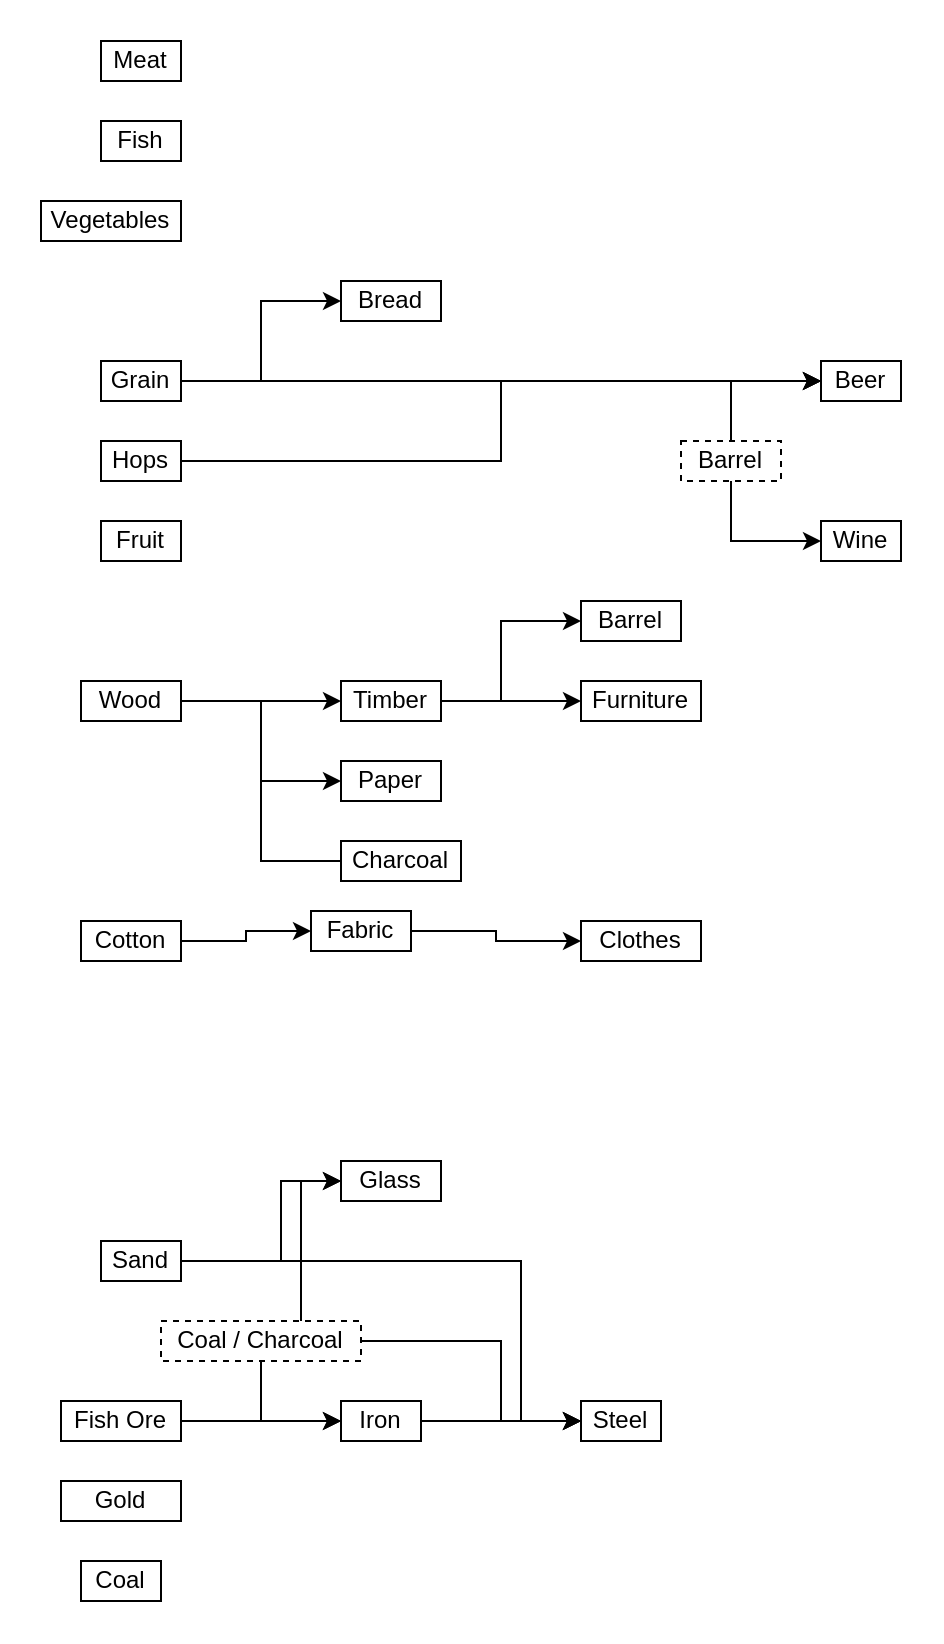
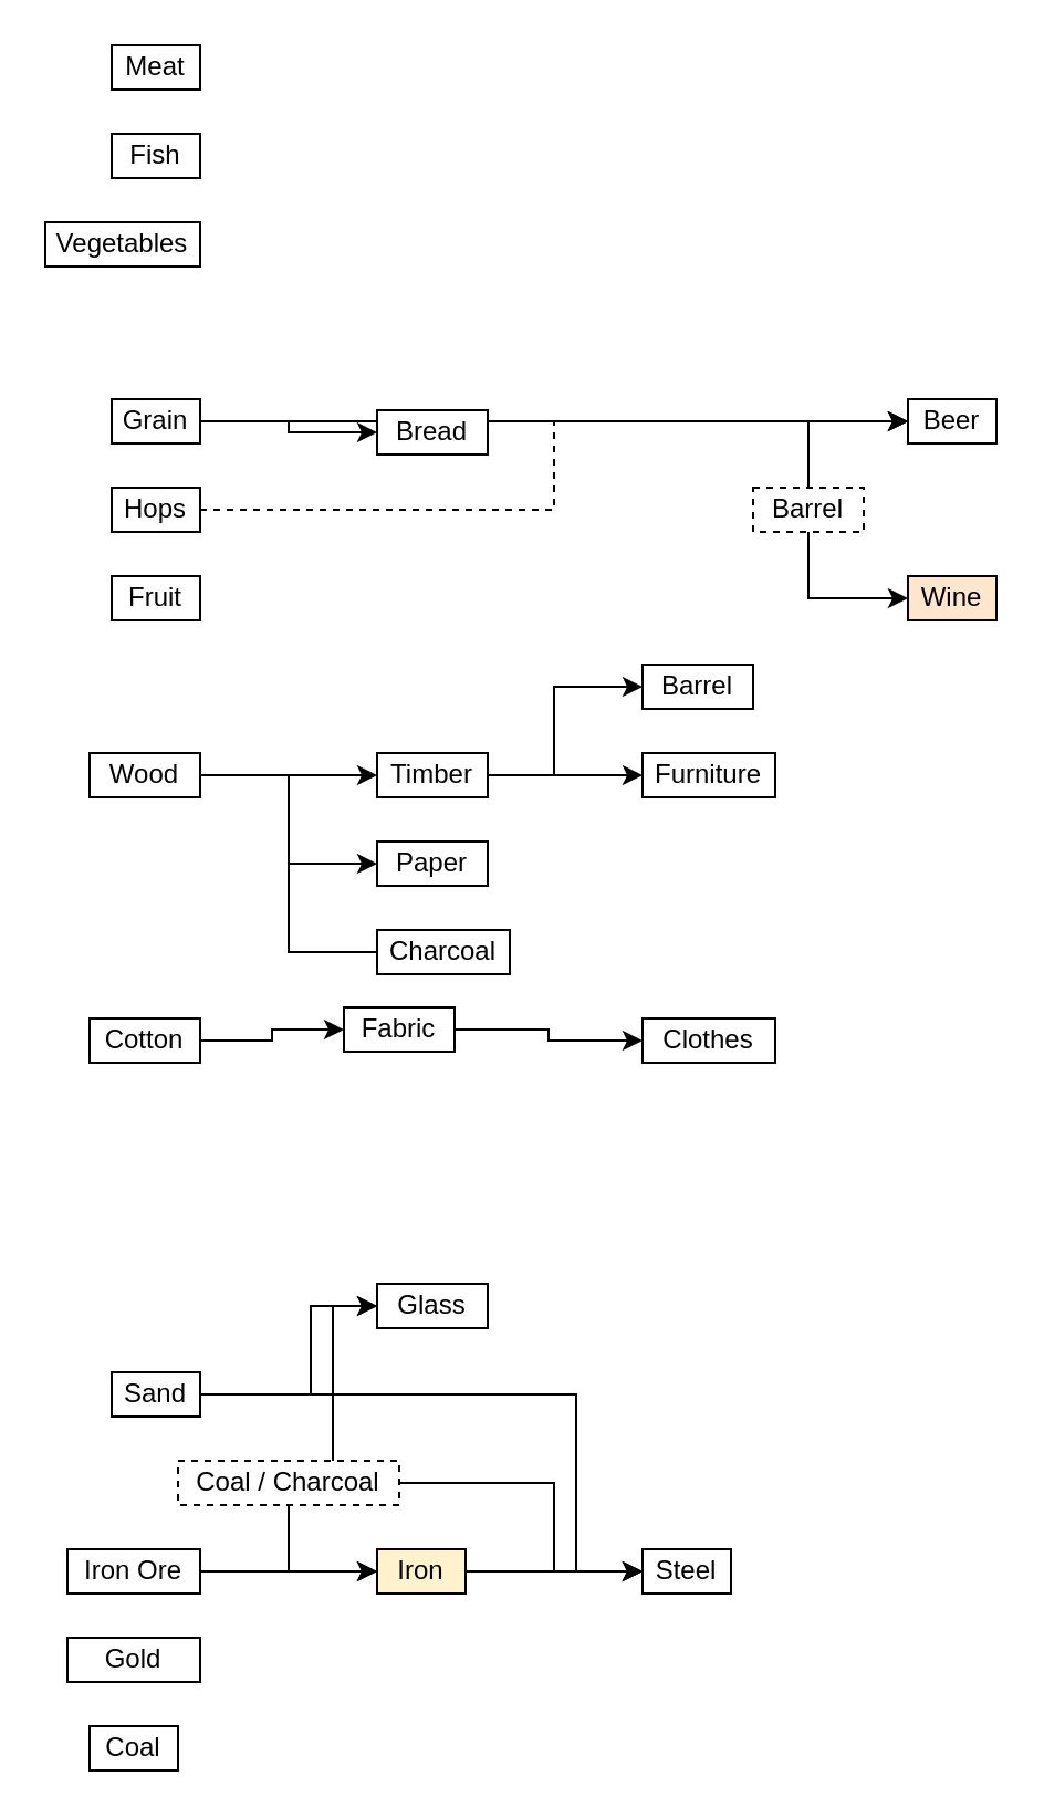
  <mxCell id="0" />
  <mxCell id="1" parent="0" />
  <mxCell id="2" style="edgeStyle=orthogonalEdgeStyle;rounded=0;orthogonalLoop=1;jettySize=auto;html=1;entryX=0;entryY=0.5;entryDx=0;entryDy=0;" edge="1" parent="1" source="5" target="8"><mxGeometry relative="1" as="geometry" /></mxCell>
  <mxCell id="3" style="edgeStyle=orthogonalEdgeStyle;rounded=0;orthogonalLoop=1;jettySize=auto;html=1;entryX=0;entryY=0.5;entryDx=0;entryDy=0;" edge="1" parent="1" source="5" target="9"><mxGeometry relative="1" as="geometry"><Array as="points"><mxPoint x="130" y="350" /><mxPoint x="130" y="390" /></Array></mxGeometry></mxCell>
  <mxCell id="4" style="edgeStyle=orthogonalEdgeStyle;rounded=0;orthogonalLoop=1;jettySize=auto;html=1;entryX=0;entryY=0.5;entryDx=0;entryDy=0;endArrow=none;" edge="1" parent="1" source="5" target="27"><mxGeometry relative="1" as="geometry" /></mxCell>
  <mxCell id="5" value="Wood" style="rounded=0;whiteSpace=wrap;html=1;" vertex="1" parent="1"><mxGeometry x="40" y="340" width="50" height="20" as="geometry" /></mxCell>
  <mxCell id="6" style="edgeStyle=orthogonalEdgeStyle;rounded=0;orthogonalLoop=1;jettySize=auto;html=1;entryX=0;entryY=0.5;entryDx=0;entryDy=0;" edge="1" parent="1" source="8" target="10"><mxGeometry relative="1" as="geometry" /></mxCell>
  <mxCell id="7" style="edgeStyle=orthogonalEdgeStyle;rounded=0;orthogonalLoop=1;jettySize=auto;html=1;entryX=0;entryY=0.5;entryDx=0;entryDy=0;" edge="1" parent="1" source="8" target="19"><mxGeometry relative="1" as="geometry"><Array as="points"><mxPoint x="250" y="350" /><mxPoint x="250" y="310" /></Array></mxGeometry></mxCell>
  <mxCell id="8" value="Timber" style="rounded=0;whiteSpace=wrap;html=1;" vertex="1" parent="1"><mxGeometry x="170" y="340" width="50" height="20" as="geometry" /></mxCell>
  <mxCell id="9" value="Paper" style="rounded=0;whiteSpace=wrap;html=1;" vertex="1" parent="1"><mxGeometry x="170" y="380" width="50" height="20" as="geometry" /></mxCell>
  <mxCell id="10" value="Furniture" style="rounded=0;whiteSpace=wrap;html=1;" vertex="1" parent="1"><mxGeometry x="290" y="340" width="60" height="20" as="geometry" /></mxCell>
  <mxCell id="11" style="edgeStyle=orthogonalEdgeStyle;rounded=0;orthogonalLoop=1;jettySize=auto;html=1;entryX=0;entryY=0.5;entryDx=0;entryDy=0;" edge="1" parent="1" source="13" target="24"><mxGeometry relative="1" as="geometry" /></mxCell>
  <mxCell id="12" style="edgeStyle=orthogonalEdgeStyle;rounded=0;orthogonalLoop=1;jettySize=auto;html=1;entryX=0;entryY=0.5;entryDx=0;entryDy=0;" edge="1" parent="1" source="13" target="30"><mxGeometry relative="1" as="geometry" /></mxCell>
  <mxCell id="13" value="Grain" style="rounded=0;whiteSpace=wrap;html=1;" vertex="1" parent="1"><mxGeometry x="50" y="180" width="40" height="20" as="geometry" /></mxCell>
  <mxCell id="14" style="edgeStyle=orthogonalEdgeStyle;rounded=0;orthogonalLoop=1;jettySize=auto;html=1;entryX=0;entryY=0.5;entryDx=0;entryDy=0;" edge="1" parent="1" source="15" target="17"><mxGeometry relative="1" as="geometry" /></mxCell>
  <mxCell id="15" value="Cotton" style="rounded=0;whiteSpace=wrap;html=1;" vertex="1" parent="1"><mxGeometry x="40" y="460" width="50" height="20" as="geometry" /></mxCell>
  <mxCell id="16" style="edgeStyle=orthogonalEdgeStyle;rounded=0;orthogonalLoop=1;jettySize=auto;html=1;entryX=0;entryY=0.5;entryDx=0;entryDy=0;" edge="1" parent="1" source="17" target="18"><mxGeometry relative="1" as="geometry" /></mxCell>
  <mxCell id="17" value="Fabric" style="rounded=0;whiteSpace=wrap;html=1;" vertex="1" parent="1"><mxGeometry x="155" y="455" width="50" height="20" as="geometry" /></mxCell>
  <mxCell id="18" value="Clothes" style="rounded=0;whiteSpace=wrap;html=1;" vertex="1" parent="1"><mxGeometry x="290" y="460" width="60" height="20" as="geometry" /></mxCell>
  <mxCell id="19" value="Barrel" style="rounded=0;whiteSpace=wrap;html=1;" vertex="1" parent="1"><mxGeometry x="290" y="300" width="50" height="20" as="geometry" /></mxCell>
- <mxCell id="20" value="Wine" style="rounded=0;whiteSpace=wrap;html=1;" vertex="1" parent="1"><mxGeometry x="410" y="260" width="40" height="20" as="geometry" /></mxCell>
+ <mxCell id="20" value="Wine" style="rounded=0;whiteSpace=wrap;html=1;fillColor=#ffe6cc;" vertex="1" parent="1"><mxGeometry x="410" y="260" width="40" height="20" as="geometry" /></mxCell>
  <mxCell id="21" value="Fruit" style="rounded=0;whiteSpace=wrap;html=1;" vertex="1" parent="1"><mxGeometry x="50" y="260" width="40" height="20" as="geometry" /></mxCell>
- <mxCell id="22" style="edgeStyle=orthogonalEdgeStyle;rounded=0;orthogonalLoop=1;jettySize=auto;html=1;entryX=0;entryY=0.5;entryDx=0;entryDy=0;" edge="1" parent="1" source="23" target="24"><mxGeometry relative="1" as="geometry" /></mxCell>
+ <mxCell id="22" style="edgeStyle=orthogonalEdgeStyle;rounded=0;orthogonalLoop=1;jettySize=auto;html=1;entryX=0;entryY=0.5;entryDx=0;entryDy=0;dashed=1;" edge="1" parent="1" source="23" target="24"><mxGeometry relative="1" as="geometry" /></mxCell>
  <mxCell id="23" value="Hops" style="rounded=0;whiteSpace=wrap;html=1;" vertex="1" parent="1"><mxGeometry x="50" y="220" width="40" height="20" as="geometry" /></mxCell>
  <mxCell id="24" value="Beer" style="rounded=0;whiteSpace=wrap;html=1;" vertex="1" parent="1"><mxGeometry x="410" y="180" width="40" height="20" as="geometry" /></mxCell>
  <mxCell id="25" value="Vegetables" style="rounded=0;whiteSpace=wrap;html=1;" vertex="1" parent="1"><mxGeometry x="20" y="100" width="70" height="20" as="geometry" /></mxCell>
  <mxCell id="26" value="Coal" style="rounded=0;whiteSpace=wrap;html=1;" vertex="1" parent="1"><mxGeometry x="40" y="780" width="40" height="20" as="geometry" /></mxCell>
  <mxCell id="27" value="Charcoal" style="rounded=0;whiteSpace=wrap;html=1;" vertex="1" parent="1"><mxGeometry x="170" y="420" width="60" height="20" as="geometry" /></mxCell>
  <mxCell id="28" value="Fish" style="rounded=0;whiteSpace=wrap;html=1;" vertex="1" parent="1"><mxGeometry x="50" y="60" width="40" height="20" as="geometry" /></mxCell>
  <mxCell id="29" value="Meat" style="rounded=0;whiteSpace=wrap;html=1;" vertex="1" parent="1"><mxGeometry x="50" y="20" width="40" height="20" as="geometry" /></mxCell>
- <mxCell id="30" value="Bread" style="rounded=0;whiteSpace=wrap;html=1;" vertex="1" parent="1"><mxGeometry x="170" y="140" width="50" height="20" as="geometry" /></mxCell>
+ <mxCell id="30" value="Bread" style="rounded=0;whiteSpace=wrap;html=1;" vertex="1" parent="1"><mxGeometry x="170" y="185" width="50" height="20" as="geometry" /></mxCell>
  <mxCell id="31" style="edgeStyle=orthogonalEdgeStyle;rounded=0;orthogonalLoop=1;jettySize=auto;html=1;" edge="1" parent="1" source="33" target="38"><mxGeometry relative="1" as="geometry"><Array as="points"><mxPoint x="140" y="630" /><mxPoint x="140" y="590" /></Array></mxGeometry></mxCell>
  <mxCell id="32" style="edgeStyle=orthogonalEdgeStyle;rounded=0;orthogonalLoop=1;jettySize=auto;html=1;entryX=0;entryY=0.5;entryDx=0;entryDy=0;" edge="1" parent="1" source="33" target="47"><mxGeometry relative="1" as="geometry"><Array as="points"><mxPoint x="260" y="630" /><mxPoint x="260" y="710" /></Array></mxGeometry></mxCell>
  <mxCell id="33" value="Sand" style="rounded=0;whiteSpace=wrap;html=1;" vertex="1" parent="1"><mxGeometry x="50" y="620" width="40" height="20" as="geometry" /></mxCell>
  <mxCell id="34" style="edgeStyle=orthogonalEdgeStyle;rounded=0;orthogonalLoop=1;jettySize=auto;html=1;entryX=0;entryY=0.5;entryDx=0;entryDy=0;" edge="1" parent="1" source="37" target="38"><mxGeometry relative="1" as="geometry"><Array as="points"><mxPoint x="150" y="590" /></Array></mxGeometry></mxCell>
  <mxCell id="35" style="edgeStyle=orthogonalEdgeStyle;rounded=0;orthogonalLoop=1;jettySize=auto;html=1;entryX=0;entryY=0.5;entryDx=0;entryDy=0;" edge="1" parent="1" source="37" target="43"><mxGeometry relative="1" as="geometry"><Array as="points"><mxPoint x="130" y="710" /></Array></mxGeometry></mxCell>
  <mxCell id="36" style="edgeStyle=orthogonalEdgeStyle;rounded=0;orthogonalLoop=1;jettySize=auto;html=1;entryX=0;entryY=0.5;entryDx=0;entryDy=0;" edge="1" parent="1" source="37" target="47"><mxGeometry relative="1" as="geometry"><Array as="points"><mxPoint x="250" y="670" /><mxPoint x="250" y="710" /></Array></mxGeometry></mxCell>
  <mxCell id="37" value="Coal / Charcoal" style="rounded=0;whiteSpace=wrap;html=1;dashed=1;" vertex="1" parent="1"><mxGeometry x="80" y="660" width="100" height="20" as="geometry" /></mxCell>
  <mxCell id="38" value="Glass" style="rounded=0;whiteSpace=wrap;html=1;" vertex="1" parent="1"><mxGeometry x="170" y="580" width="50" height="20" as="geometry" /></mxCell>
  <mxCell id="39" style="edgeStyle=orthogonalEdgeStyle;rounded=0;orthogonalLoop=1;jettySize=auto;html=1;entryX=0;entryY=0.5;entryDx=0;entryDy=0;" edge="1" parent="1" source="40" target="43"><mxGeometry relative="1" as="geometry" /></mxCell>
- <mxCell id="40" value="Fish Ore" style="rounded=0;whiteSpace=wrap;html=1;" vertex="1" parent="1"><mxGeometry x="30" y="700" width="60" height="20" as="geometry" /></mxCell>
+ <mxCell id="40" value="Iron Ore" style="rounded=0;whiteSpace=wrap;html=1;" vertex="1" parent="1"><mxGeometry x="30" y="700" width="60" height="20" as="geometry" /></mxCell>
  <mxCell id="41" value="Gold" style="rounded=0;whiteSpace=wrap;html=1;" vertex="1" parent="1"><mxGeometry x="30" y="740" width="60" height="20" as="geometry" /></mxCell>
  <mxCell id="42" style="edgeStyle=orthogonalEdgeStyle;rounded=0;orthogonalLoop=1;jettySize=auto;html=1;entryX=0;entryY=0.5;entryDx=0;entryDy=0;" edge="1" parent="1" source="43" target="47"><mxGeometry relative="1" as="geometry" /></mxCell>
- <mxCell id="43" value="Iron" style="rounded=0;whiteSpace=wrap;html=1;" vertex="1" parent="1"><mxGeometry x="170" y="700" width="40" height="20" as="geometry" /></mxCell>
+ <mxCell id="43" value="Iron" style="rounded=0;whiteSpace=wrap;html=1;fillColor=#fff2cc;" vertex="1" parent="1"><mxGeometry x="170" y="700" width="40" height="20" as="geometry" /></mxCell>
  <mxCell id="44" style="edgeStyle=orthogonalEdgeStyle;rounded=0;orthogonalLoop=1;jettySize=auto;html=1;entryX=0;entryY=0.5;entryDx=0;entryDy=0;" edge="1" parent="1" source="46" target="24"><mxGeometry relative="1" as="geometry"><Array as="points"><mxPoint x="365" y="190" /></Array></mxGeometry></mxCell>
  <mxCell id="45" style="edgeStyle=orthogonalEdgeStyle;rounded=0;orthogonalLoop=1;jettySize=auto;html=1;entryX=0;entryY=0.5;entryDx=0;entryDy=0;" edge="1" parent="1" source="46" target="20"><mxGeometry relative="1" as="geometry"><Array as="points"><mxPoint x="365" y="270" /></Array></mxGeometry></mxCell>
  <mxCell id="46" value="Barrel" style="rounded=0;whiteSpace=wrap;html=1;dashed=1;" vertex="1" parent="1"><mxGeometry x="340" y="220" width="50" height="20" as="geometry" /></mxCell>
  <mxCell id="47" value="Steel" style="rounded=0;whiteSpace=wrap;html=1;" vertex="1" parent="1"><mxGeometry x="290" y="700" width="40" height="20" as="geometry" /></mxCell>
